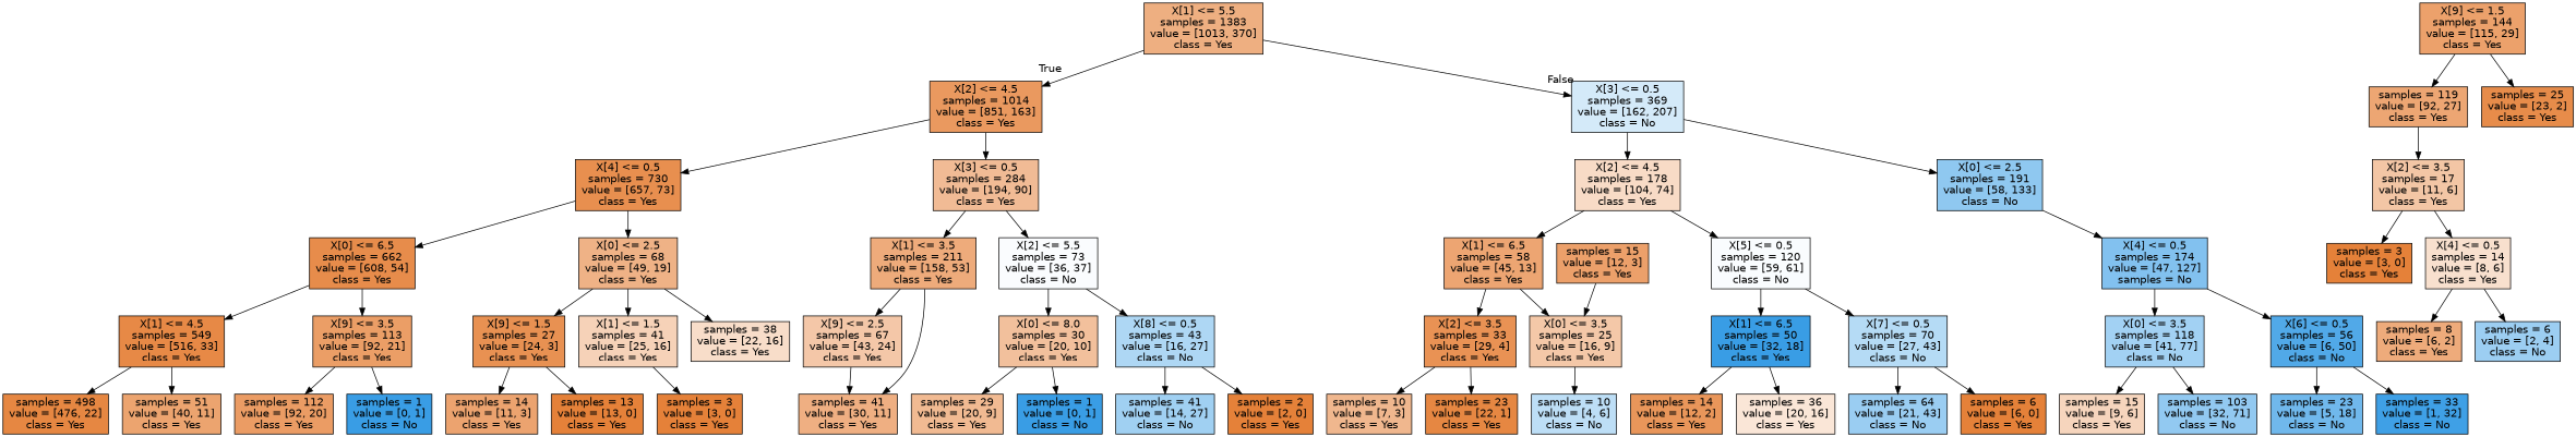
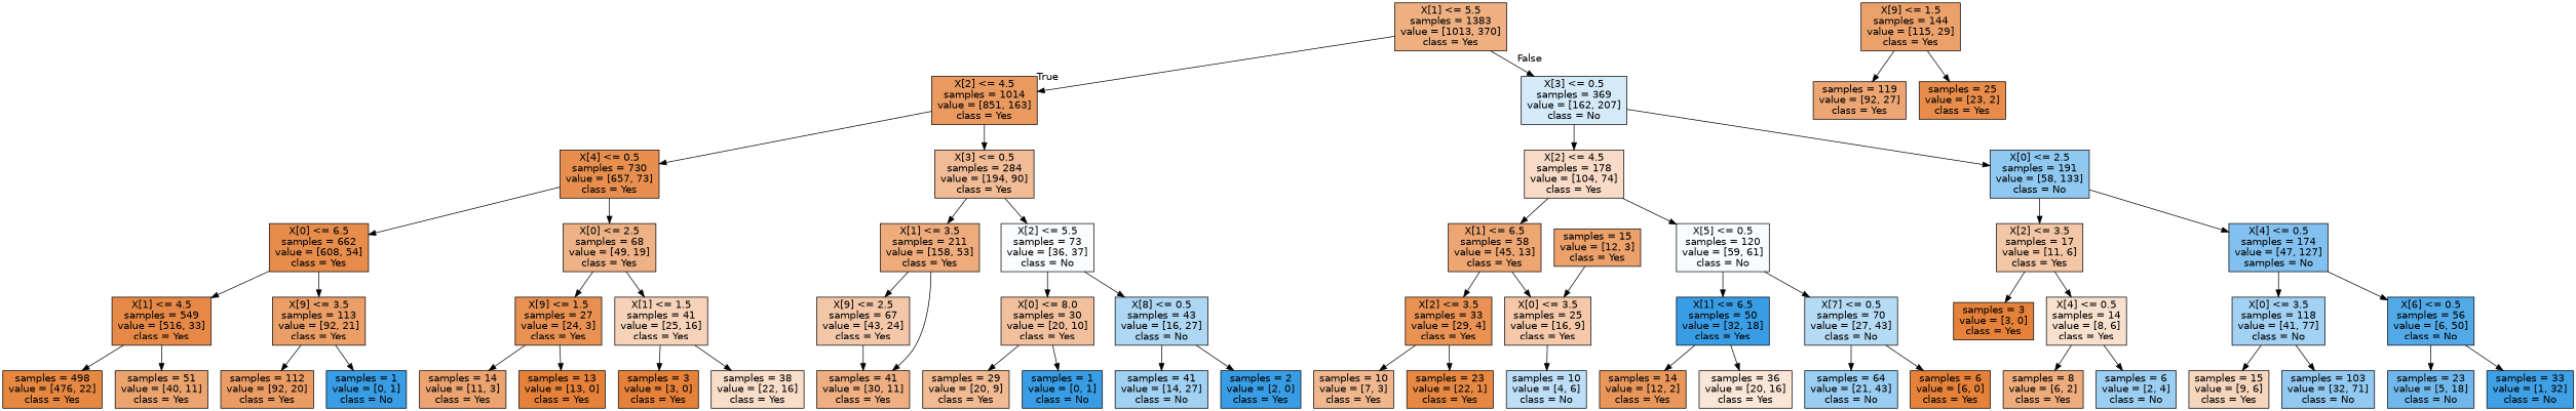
  digraph {
    node [color=black fillcolor="#e58139" fontname=helvetica shape=box style=filled]
    edge [fontname=helvetica]
    n1 [fillcolor="#eeaf81" label="X[1] <= 5.5\nsamples = 1383\nvalue = [1013, 370]\nclass = Yes"]
    n2 [fillcolor="#ea995f" label="X[2] <= 4.5\nsamples = 1014\nvalue = [851, 163]\nclass = Yes"]
    n3 [fillcolor="#d4eaf9" label="X[3] <= 0.5\nsamples = 369\nvalue = [162, 207]\nclass = No"]
    n4 [fillcolor="#e88f4f" label="X[4] <= 0.5\nsamples = 730\nvalue = [657, 73]\nclass = Yes"]
    n5 [fillcolor="#f1bb95" label="X[3] <= 0.5\nsamples = 284\nvalue = [194, 90]\nclass = Yes"]
    n6 [fillcolor="#f8dbc6" label="X[2] <= 4.5\nsamples = 178\nvalue = [104, 74]\nclass = Yes"]
    n7 [fillcolor="#8fc8f0" label="X[0] <= 2.5\nsamples = 191\nvalue = [58, 133]\nclass = No"]
    n8 [fillcolor="#e78c4b" label="X[0] <= 6.5\nsamples = 662\nvalue = [608, 54]\nclass = Yes"]
    n9 [fillcolor="#efb286" label="X[0] <= 2.5\nsamples = 68\nvalue = [49, 19]\nclass = Yes"]
    n10 [fillcolor="#eeab7b" label="X[1] <= 3.5\nsamples = 211\nvalue = [158, 53]\nclass = Yes"]
    n11 [fillcolor="#fafcfe" label="X[2] <= 5.5\nsamples = 73\nvalue = [36, 37]\nclass = No"]
    n12 [fillcolor="#e78946" label="X[1] <= 4.5\nsamples = 549\nvalue = [516, 33]\nclass = Yes"]
    n13 [fillcolor="#eb9e66" label="X[9] <= 3.5\nsamples = 113\nvalue = [92, 21]\nclass = Yes"]
    n14 [fillcolor="#e89152" label="X[9] <= 1.5\nsamples = 27\nvalue = [24, 3]\nclass = Yes"]
    n15 [fillcolor="#f6d2b8" label="X[1] <= 1.5\nsamples = 41\nvalue = [25, 16]\nclass = Yes"]
    n16 [fillcolor="#e68742" label="samples = 498\nvalue = [476, 22]\nclass = Yes"]
    n17 [fillcolor="#eca46f" label="samples = 51\nvalue = [40, 11]\nclass = Yes"]
    n18 [fillcolor="#eb9c64" label="samples = 112\nvalue = [92, 20]\nclass = Yes"]
    n19 [fillcolor="#399de5" label="samples = 1\nvalue = [0, 1]\nclass = No"]
    n20 [fillcolor="#eca36f" label="samples = 14\nvalue = [11, 3]\nclass = Yes"]
    n21 [label="samples = 13\nvalue = [13, 0]\nclass = Yes"]
    n22 [label="samples = 3\nvalue = [3, 0]\nclass = Yes"]
    n23 [fillcolor="#f8ddc9" label="samples = 38\nvalue = [22, 16]\nclass = Yes"]
    n24 [fillcolor="#f4c7a8" label="X[9] <= 2.5\nsamples = 67\nvalue = [43, 24]\nclass = Yes"]
    n25 [fillcolor="#efaf82" label="samples = 41\nvalue = [30, 11]\nclass = Yes"]
    n26 [fillcolor="#f2c09c" label="X[0] <= 8.0\nsamples = 30\nvalue = [20, 10]\nclass = Yes"]
    n27 [fillcolor="#aed7f4" label="X[8] <= 0.5\nsamples = 43\nvalue = [16, 27]\nclass = No"]
    n28 [fillcolor="#eca16b" label="X[9] <= 1.5\nsamples = 144\nvalue = [115, 29]\nclass = Yes"]
    n29 [fillcolor="#eda673" label="samples = 119\nvalue = [92, 27]\nclass = Yes"]
    n30 [fillcolor="#e78c4a" label="samples = 25\nvalue = [23, 2]\nclass = Yes"]
    n31 [fillcolor="#f1ba92" label="samples = 29\nvalue = [20, 9]\nclass = Yes"]
    n32 [fillcolor="#399de5" label="samples = 1\nvalue = [0, 1]\nclass = No"]
    n33 [fillcolor="#a0d0f2" label="samples = 41\nvalue = [14, 27]\nclass = No"]
-   n34 [label="samples = 2\nvalue = [2, 0]\nclass = Yes"]
+   n34 [fillcolor="#399de5" label="samples = 2\nvalue = [2, 0]\nclass = Yes"]
    n35 [fillcolor="#eda572" label="X[1] <= 6.5\nsamples = 58\nvalue = [45, 13]\nclass = Yes"]
    n36 [fillcolor="#f9fcfe" label="X[5] <= 0.5\nsamples = 120\nvalue = [59, 61]\nclass = No"]
    n37 [fillcolor="#f3c6a5" label="X[2] <= 3.5\nsamples = 17\nvalue = [11, 6]\nclass = Yes"]
    n38 [fillcolor="#82c1ef" label="X[4] <= 0.5\nsamples = 174\nvalue = [47, 127]\nsamples = No"]
    n39 [fillcolor="#e99254" label="X[2] <= 3.5\nsamples = 33\nvalue = [29, 4]\nclass = Yes"]
    n40 [fillcolor="#f4c8a8" label="X[0] <= 3.5\nsamples = 25\nvalue = [16, 9]\nclass = Yes"]
    n41 [fillcolor="#399de5" label="X[1] <= 6.5\nsamples = 50\nvalue = [32, 18]\nclass = Yes"]
    n42 [fillcolor="#b5dbf5" label="X[7] <= 0.5\nsamples = 70\nvalue = [27, 43]\nclass = No"]
    n43 [fillcolor="#f0b78e" label="samples = 10\nvalue = [7, 3]\nclass = Yes"]
    n44 [fillcolor="#e68742" label="samples = 23\nvalue = [22, 1]\nclass = Yes"]
    n45 [fillcolor="#bddef6" label="samples = 10\nvalue = [4, 6]\nclass = No"]
    n46 [fillcolor="#eca06a" label="samples = 15\nvalue = [12, 3]\nclass = Yes"]
    n47 [fillcolor="#e9965a" label="samples = 14\nvalue = [12, 2]\nclass = Yes"]
    n48 [fillcolor="#fae6d7" label="samples = 36\nvalue = [20, 16]\nclass = Yes"]
    n49 [fillcolor="#9acdf2" label="samples = 64\nvalue = [21, 43]\nclass = No"]
    n50 [label="samples = 6\nvalue = [6, 0]\nclass = Yes"]
    n51 [label="samples = 3\nvalue = [3, 0]\nclass = Yes"]
    n52 [fillcolor="#f8e0ce" label="X[4] <= 0.5\nsamples = 14\nvalue = [8, 6]\nclass = Yes"]
    n53 [fillcolor="#a2d1f3" label="X[0] <= 3.5\nsamples = 118\nvalue = [41, 77]\nclass = No"]
    n54 [fillcolor="#51a9e8" label="X[6] <= 0.5\nsamples = 56\nvalue = [6, 50]\nclass = No"]
    n55 [fillcolor="#eeab7b" label="samples = 8\nvalue = [6, 2]\nclass = Yes"]
    n56 [fillcolor="#9ccef2" label="samples = 6\nvalue = [2, 4]\nclass = No"]
    n57 [fillcolor="#f6d5bd" label="samples = 15\nvalue = [9, 6]\nclass = Yes"]
    n58 [fillcolor="#92c9f1" label="samples = 103\nvalue = [32, 71]\nclass = No"]
    n59 [fillcolor="#70b8ec" label="samples = 23\nvalue = [5, 18]\nclass = No"]
    n60 [fillcolor="#3fa0e6" label="samples = 33\nvalue = [1, 32]\nclass = No"]
    n1 -> n2 [headlabel=True labelangle=45 labeldistance=2.5]
    n1 -> n3 [headlabel=False labelangle=-45 labeldistance=2.5]
    n2 -> n4
    n2 -> n5
    n3 -> n6
    n3 -> n7
    n4 -> n8
    n4 -> n9
    n5 -> n10
    n5 -> n11
    n6 -> n35
    n6 -> n36
-   n29 -> n37
+   n7 -> n37
    n7 -> n38
    n8 -> n12
    n8 -> n13
    n9 -> n14
    n9 -> n15
    n10 -> n24
    n10 -> n25
    n11 -> n26
    n11 -> n27
    n12 -> n16
    n12 -> n17
    n13 -> n18
    n13 -> n19
    n14 -> n20
    n14 -> n21
    n15 -> n22
-   n9 -> n23
+   n15 -> n23
    n24 -> n25
    n26 -> n31
    n26 -> n32
    n27 -> n33
    n27 -> n34
    n28 -> n29
    n28 -> n30
    n35 -> n39
    n35 -> n40
    n36 -> n41
    n36 -> n42
    n37 -> n51
    n37 -> n52
    n38 -> n53
    n38 -> n54
    n39 -> n43
    n39 -> n44
    n40 -> n45
    n41 -> n47
    n41 -> n48
    n42 -> n49
    n42 -> n50
    n46 -> n40
    n52 -> n55
    n52 -> n56
    n53 -> n57
    n53 -> n58
    n54 -> n59
    n54 -> n60
  }
